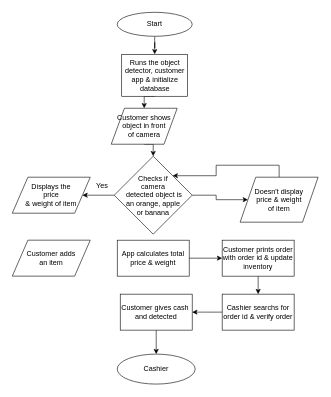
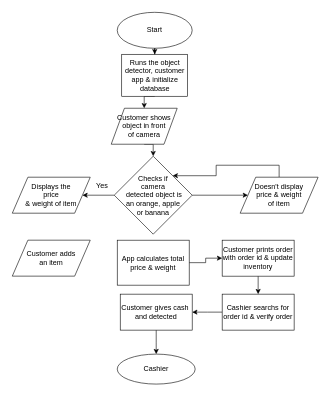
  <mxCell id="0" />
  <mxCell id="1" parent="0" />
  <mxCell id="2" style="edgeStyle=orthogonalEdgeStyle;rounded=0;orthogonalLoop=1;jettySize=auto;html=1;entryX=0.5;entryY=0;entryDx=0;entryDy=0;" parent="1" source="3" target="5" edge="1"><mxGeometry relative="1" as="geometry" /></mxCell>
- <mxCell id="3" value="Start" style="ellipse;whiteSpace=wrap;html=1;" parent="1" vertex="1"><mxGeometry x="195" y="20" width="125" height="40" as="geometry" /></mxCell>
+ <mxCell id="3" value="Start" style="ellipse;whiteSpace=wrap;html=1;" parent="1" vertex="1"><mxGeometry x="195" y="20" width="125" height="60" as="geometry" /></mxCell>
  <mxCell id="4" style="edgeStyle=orthogonalEdgeStyle;rounded=0;orthogonalLoop=1;jettySize=auto;html=1;exitX=0.5;exitY=1;exitDx=0;exitDy=0;entryX=0.5;entryY=0;entryDx=0;entryDy=0;" parent="1" source="5" target="14" edge="1"><mxGeometry relative="1" as="geometry" /></mxCell>
  <mxCell id="5" value="Runs the object detector, customer app &amp;amp; initialize database" style="rounded=0;whiteSpace=wrap;html=1;" parent="1" vertex="1"><mxGeometry x="202.5" y="90" width="110" height="70" as="geometry" /></mxCell>
  <mxCell id="6" style="edgeStyle=orthogonalEdgeStyle;rounded=0;orthogonalLoop=1;jettySize=auto;html=1;exitX=1;exitY=0.5;exitDx=0;exitDy=0;entryX=0;entryY=0.5;entryDx=0;entryDy=0;" parent="1" source="8" target="10" edge="1"><mxGeometry relative="1" as="geometry" /></mxCell>
  <mxCell id="7" style="edgeStyle=orthogonalEdgeStyle;rounded=0;orthogonalLoop=1;jettySize=auto;html=1;exitX=0;exitY=0.5;exitDx=0;exitDy=0;entryX=1;entryY=0.5;entryDx=0;entryDy=0;" parent="1" source="8" target="11" edge="1"><mxGeometry relative="1" as="geometry" /></mxCell>
  <mxCell id="8" value="Checks if &lt;br&gt;camera&lt;br&gt;&amp;nbsp;detected object is &lt;br&gt;an orange, apple &lt;br&gt;or banana" style="rhombus;whiteSpace=wrap;html=1;" parent="1" vertex="1"><mxGeometry x="190" y="260" width="130" height="130" as="geometry" /></mxCell>
  <mxCell id="9" style="edgeStyle=orthogonalEdgeStyle;rounded=0;orthogonalLoop=1;jettySize=auto;html=1;exitX=0.5;exitY=0;exitDx=0;exitDy=0;entryX=1;entryY=0;entryDx=0;entryDy=0;" parent="1" source="10" target="8" edge="1"><mxGeometry relative="1" as="geometry" /></mxCell>
- <mxCell id="10" value="Doesn't display&lt;br&gt;price &amp;amp; weight&lt;br&gt;of item" style="shape=parallelogram;perimeter=parallelogramPerimeter;whiteSpace=wrap;html=1;" parent="1" vertex="1"><mxGeometry x="400" y="295" width="130" height="75" as="geometry" /></mxCell>
+ <mxCell id="10" value="Doesn't display&lt;br&gt;price &amp;amp; weight&lt;br&gt;of item" style="shape=parallelogram;perimeter=parallelogramPerimeter;whiteSpace=wrap;html=1;" parent="1" vertex="1"><mxGeometry x="400" y="295" width="130" height="60" as="geometry" /></mxCell>
  <mxCell id="11" value="Displays the &lt;br&gt;price&lt;br&gt;&amp;amp; weight of item" style="shape=parallelogram;perimeter=parallelogramPerimeter;whiteSpace=wrap;html=1;" parent="1" vertex="1"><mxGeometry x="20" y="295" width="130" height="60" as="geometry" /></mxCell>
  <mxCell id="12" value="Yes" style="text;html=1;strokeColor=none;fillColor=none;align=center;verticalAlign=middle;whiteSpace=wrap;rounded=0;" parent="1" vertex="1"><mxGeometry x="150" y="300" width="40" height="20" as="geometry" /></mxCell>
  <mxCell id="13" style="edgeStyle=orthogonalEdgeStyle;rounded=0;orthogonalLoop=1;jettySize=auto;html=1;exitX=0.5;exitY=1;exitDx=0;exitDy=0;entryX=0.5;entryY=0;entryDx=0;entryDy=0;" parent="1" source="14" target="8" edge="1"><mxGeometry relative="1" as="geometry" /></mxCell>
  <mxCell id="14" value="Customer shows&lt;br&gt;object in front &lt;br&gt;of camera" style="shape=parallelogram;perimeter=parallelogramPerimeter;whiteSpace=wrap;html=1;" parent="1" vertex="1"><mxGeometry x="185" y="180" width="110" height="60" as="geometry" /></mxCell>
  <mxCell id="15" value="Customer adds&lt;br&gt;an item" style="shape=parallelogram;perimeter=parallelogramPerimeter;whiteSpace=wrap;html=1;" parent="1" vertex="1"><mxGeometry x="20" y="400" width="130" height="60" as="geometry" /></mxCell>
  <mxCell id="16" style="edgeStyle=orthogonalEdgeStyle;rounded=0;orthogonalLoop=1;jettySize=auto;html=1;exitX=1;exitY=0.5;exitDx=0;exitDy=0;entryX=0;entryY=0.5;entryDx=0;entryDy=0;" parent="1" source="17" target="19" edge="1"><mxGeometry relative="1" as="geometry" /></mxCell>
- <mxCell id="17" value="App calculates total&lt;br&gt;price &amp;amp; weight" style="rounded=0;whiteSpace=wrap;html=1;" parent="1" vertex="1"><mxGeometry x="195" y="400" width="120" height="60" as="geometry" /></mxCell>
+ <mxCell id="17" value="App calculates total&lt;br&gt;price &amp;amp; weight" style="rounded=0;whiteSpace=wrap;html=1;" parent="1" vertex="1"><mxGeometry x="195" y="400" width="120" height="75" as="geometry" /></mxCell>
  <mxCell id="18" style="edgeStyle=orthogonalEdgeStyle;rounded=0;orthogonalLoop=1;jettySize=auto;html=1;exitX=0.5;exitY=1;exitDx=0;exitDy=0;entryX=0.5;entryY=0;entryDx=0;entryDy=0;" parent="1" source="19" target="21" edge="1"><mxGeometry relative="1" as="geometry" /></mxCell>
  <mxCell id="19" value="Customer prints order&lt;br&gt;with order id &amp;amp; update inventory" style="rounded=0;whiteSpace=wrap;html=1;" parent="1" vertex="1"><mxGeometry x="370" y="400" width="120" height="60" as="geometry" /></mxCell>
  <mxCell id="20" style="edgeStyle=orthogonalEdgeStyle;rounded=0;orthogonalLoop=1;jettySize=auto;html=1;exitX=0;exitY=0.5;exitDx=0;exitDy=0;" parent="1" source="21" edge="1"><mxGeometry relative="1" as="geometry"><mxPoint x="320" y="520" as="targetPoint" /></mxGeometry></mxCell>
  <mxCell id="21" value="Cashier searchs for order id &amp;amp; verify order" style="rounded=0;whiteSpace=wrap;html=1;" parent="1" vertex="1"><mxGeometry x="370" y="490" width="120" height="60" as="geometry" /></mxCell>
  <mxCell id="22" style="edgeStyle=orthogonalEdgeStyle;rounded=0;orthogonalLoop=1;jettySize=auto;html=1;exitX=0.5;exitY=1;exitDx=0;exitDy=0;" parent="1" source="23" edge="1"><mxGeometry relative="1" as="geometry"><mxPoint x="260" y="590" as="targetPoint" /></mxGeometry></mxCell>
  <mxCell id="23" value="Customer gives cash&amp;nbsp;&lt;br&gt;and detected" style="rounded=0;whiteSpace=wrap;html=1;" parent="1" vertex="1"><mxGeometry x="200" y="490" width="120" height="60" as="geometry" /></mxCell>
  <mxCell id="24" value="Cashier" style="ellipse;whiteSpace=wrap;html=1;" parent="1" vertex="1"><mxGeometry x="195" y="590" width="130" height="50" as="geometry" /></mxCell>
